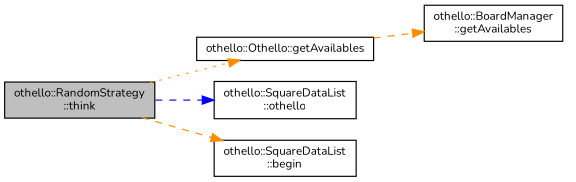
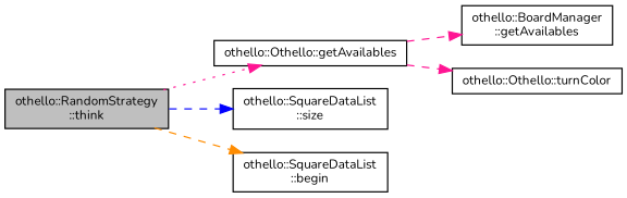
  digraph {
    fontname=Nunito
    rankdir=LR
    node [color=black fillcolor=white fontname=Nunito fontsize=10 shape=record style=filled]
    edge [color=deeppink fontname=Nunito fontsize=10 labelfontname=Helvetica labelfontsize=10 style=dashed]
    n1 [fillcolor=grey75 fontcolor=black height=0.2 label="othello::RandomStrategy\l::think" width=0.4]
    n2 [height=0.2 label="othello::Othello::getAvailables" width=0.4]
-   n3 [height=0.2 label="othello::SquareDataList\l::othello" width=0.4]
+   n3 [height=0.2 label="othello::SquareDataList\l::size" width=0.4]
    n4 [height=0.2 label="othello::SquareDataList\l::begin" width=0.4]
    n5 [height=0.2 label="othello::BoardManager\l::getAvailables" width=0.4]
-   n1 -> n2 [color=darkorange style=dotted]
+   n6 [height=0.2 label="othello::Othello::turnColor" width=0.4]
+   n1 -> n2 [style=dotted]
    n1 -> n3 [color=blue]
    n1 -> n4 [color=darkorange]
-   n2 -> n5 [color=darkorange]
+   n2 -> n5
+   n2 -> n6
  }
